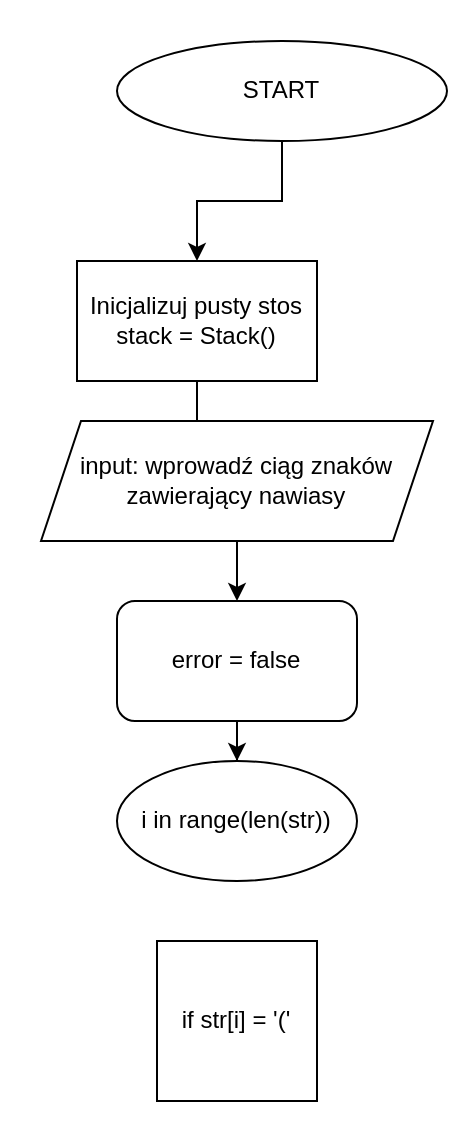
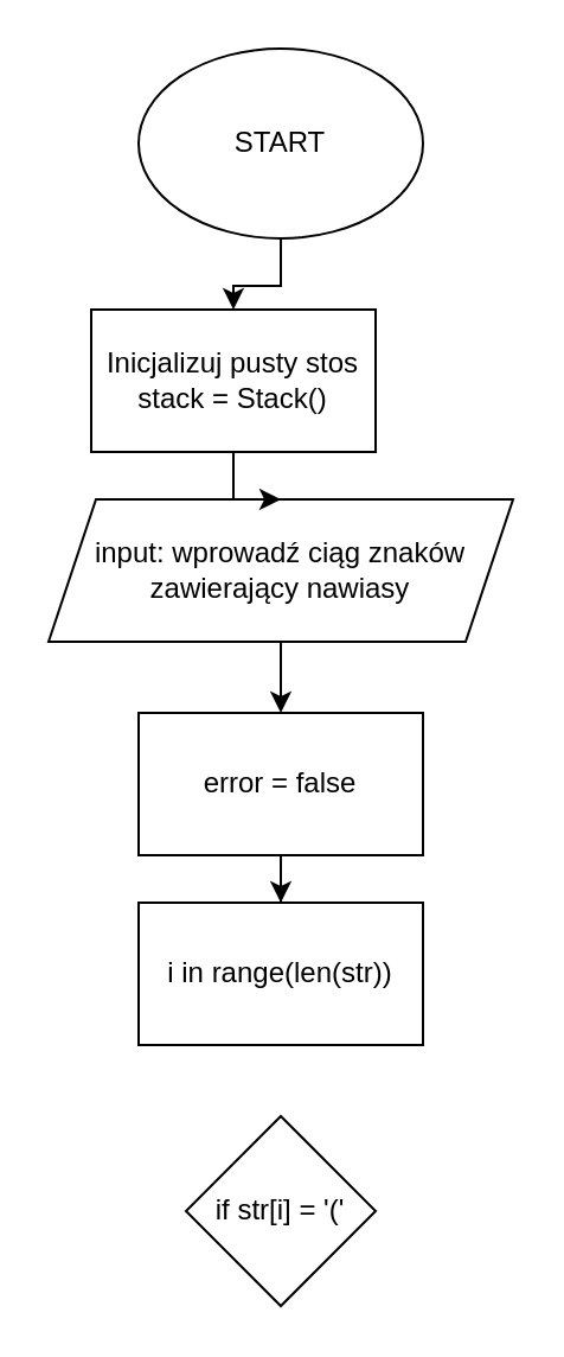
  <mxCell id="0" />
  <mxCell id="1" parent="0" />
  <mxCell id="2" style="edgeStyle=orthogonalEdgeStyle;rounded=0;orthogonalLoop=1;jettySize=auto;html=1;entryX=0.5;entryY=0;entryDx=0;entryDy=0;" parent="1" source="3" target="7" edge="1"><mxGeometry relative="1" as="geometry" /></mxCell>
- <mxCell id="3" value="START" style="ellipse;whiteSpace=wrap;html=1;" parent="1" vertex="1"><mxGeometry x="58" y="20" width="165" height="50" as="geometry" /></mxCell>
+ <mxCell id="3" value="START" style="ellipse;whiteSpace=wrap;html=1;" parent="1" vertex="1"><mxGeometry x="58" y="20" width="120" height="80" as="geometry" /></mxCell>
  <mxCell id="4" style="edgeStyle=orthogonalEdgeStyle;rounded=0;orthogonalLoop=1;jettySize=auto;html=1;entryX=0.5;entryY=0;entryDx=0;entryDy=0;" parent="1" source="5" target="9" edge="1"><mxGeometry relative="1" as="geometry" /></mxCell>
  <mxCell id="5" value="input: wprowadź ciąg znaków zawierający nawiasy" style="shape=parallelogram;perimeter=parallelogramPerimeter;whiteSpace=wrap;html=1;fixedSize=1;" parent="1" vertex="1"><mxGeometry x="20" y="210" width="196" height="60" as="geometry" /></mxCell>
- <mxCell id="6" style="edgeStyle=orthogonalEdgeStyle;rounded=0;orthogonalLoop=1;jettySize=auto;html=1;entryX=0.5;entryY=0;entryDx=0;entryDy=0;endArrow=none;" parent="1" source="7" target="5" edge="1"><mxGeometry relative="1" as="geometry" /></mxCell>
+ <mxCell id="6" style="edgeStyle=orthogonalEdgeStyle;rounded=0;orthogonalLoop=1;jettySize=auto;html=1;entryX=0.5;entryY=0;entryDx=0;entryDy=0;" parent="1" source="7" target="5" edge="1"><mxGeometry relative="1" as="geometry" /></mxCell>
  <mxCell id="7" value="Inicjalizuj pusty stos&lt;br&gt;stack = Stack()" style="rounded=0;whiteSpace=wrap;html=1;" parent="1" vertex="1"><mxGeometry x="38" y="130" width="120" height="60" as="geometry" /></mxCell>
  <mxCell id="8" style="edgeStyle=orthogonalEdgeStyle;rounded=0;orthogonalLoop=1;jettySize=auto;html=1;entryX=0.5;entryY=0;entryDx=0;entryDy=0;" parent="1" source="9" target="10" edge="1"><mxGeometry relative="1" as="geometry" /></mxCell>
- <mxCell id="9" value="error = false" style="whiteSpace=wrap;html=1;rounded=1;" parent="1" vertex="1"><mxGeometry x="58" y="300" width="120" height="60" as="geometry" /></mxCell>
- <mxCell id="10" value="i in range(len(str))" style="ellipse;whiteSpace=wrap;html=1;" parent="1" vertex="1"><mxGeometry x="58" y="380" width="120" height="60" as="geometry" /></mxCell>
- <mxCell id="11" value="if str[i] = '('" style="whiteSpace=wrap;html=1;rounded=0;" parent="1" vertex="1"><mxGeometry x="78" y="470" width="80" height="80" as="geometry" /></mxCell>
+ <mxCell id="9" value="error = false" style="rounded=0;whiteSpace=wrap;html=1;" parent="1" vertex="1"><mxGeometry x="58" y="300" width="120" height="60" as="geometry" /></mxCell>
+ <mxCell id="10" value="i in range(len(str))" style="rounded=0;whiteSpace=wrap;html=1;" parent="1" vertex="1"><mxGeometry x="58" y="380" width="120" height="60" as="geometry" /></mxCell>
+ <mxCell id="11" value="if str[i] = '('" style="rhombus;whiteSpace=wrap;html=1;" parent="1" vertex="1"><mxGeometry x="78" y="470" width="80" height="80" as="geometry" /></mxCell>
